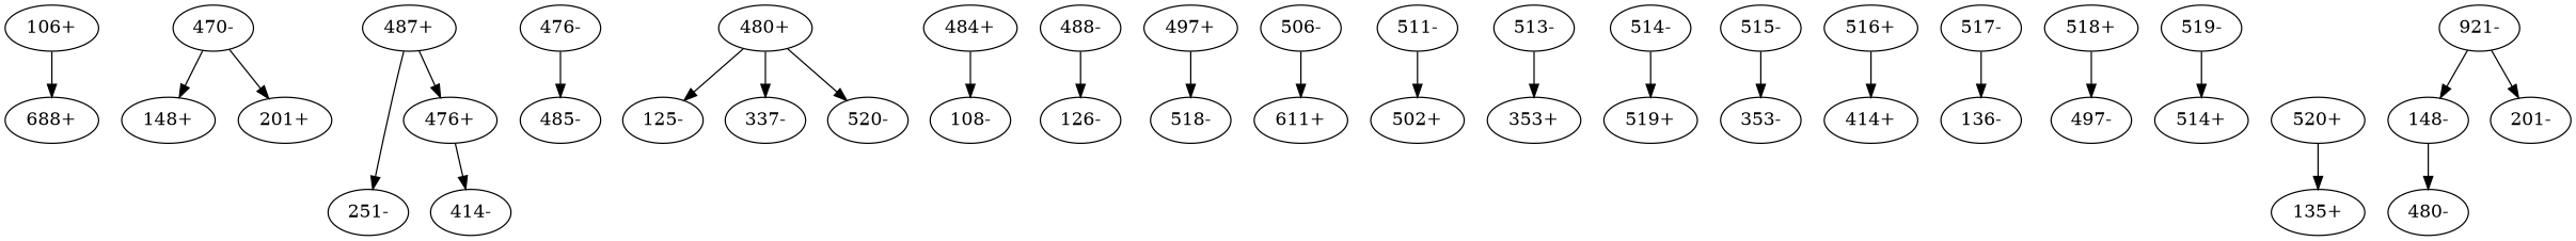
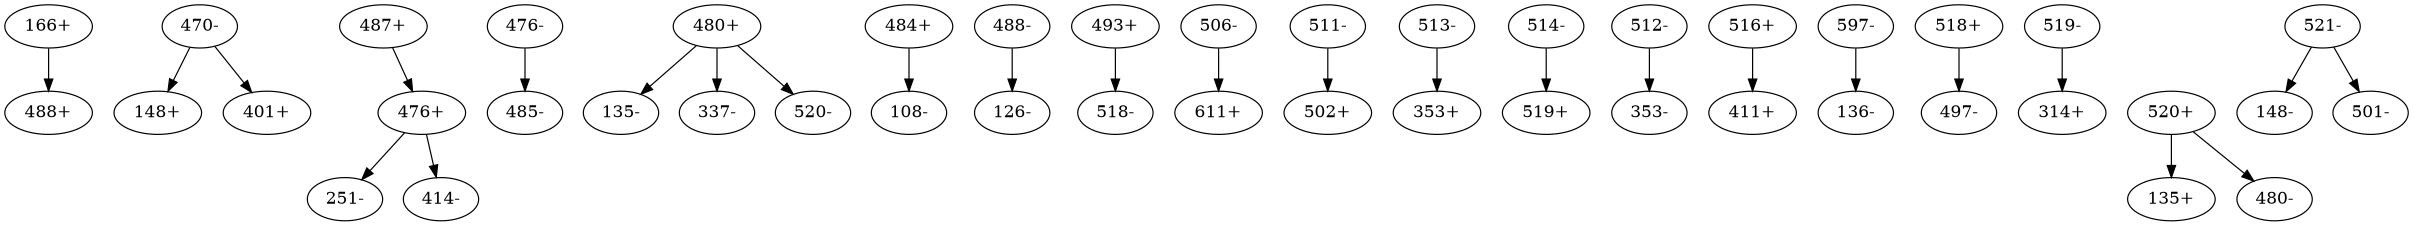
  digraph {
    fontname="DejaVu Serif"
    k=32
    n=10
    s=200
    node [fontname="DejaVu Serif"]
    edge [d=14 e=2.8 fontname="DejaVu Serif" n=30]
-   "106+"
-   "488+" [label="688+"]
+   "106+" [label="166+"]
+   "488+"
    "470-"
    "148+"
-   "201+"
+   "201+" [label="401+"]
    "476+"
    "251-"
    "414-"
    n9 [label="485-"]
    "476-"
    "480+"
-   "135-" [label="125-"]
+   "135-"
    "337-"
    "520-"
    "484+"
    "108-"
    "487+"
    n18 [label="126-"]
    "488-"
-   "497+"
+   "497+" [label="493+"]
    "518-"
    n22 [label="611+"]
    "506-"
    n24 [label="502+"]
    "511-"
    "513-"
    "353+"
    "514-"
    "519+"
-   "515-"
+   "515-" [label="512-"]
    "353-"
    "516+"
-   "411+" [label="414+"]
-   "517-"
+   "411+"
+   "517-" [label="597-"]
    "136-"
    "518+"
    "497-"
    "519-"
-   "514+"
+   "514+" [label="314+"]
    "520+"
    "135+"
    "480-"
-   "521-" [label="921-"]
+   "521-"
    "148-"
-   "201-"
+   "201-" [label="501-"]
    "106+" -> "488+" [e=3.7]
    "470-" -> "148+" [d=-35 e=2.7 n=60]
    "470-" -> "201+" [d=64 e=5.0 n=17]
-   "487+" -> "251-" [d=-32 e=4.8 n=18]
+   "476+" -> "251-" [d=-32 e=4.8 n=18]
    "476+" -> "414-" [d=19 e=3.4 n=36]
    "476-" -> n9 [d=-1 n=55]
    "480+" -> "135-" [d=-13 e=4.5 n=21]
    "480+" -> "337-" [d=-149 e=3.5 n=34]
    "480+" -> "520-" [d=-136 e=3.9 n=28]
    "484+" -> "108-" [d=-30 e=3.7]
    "487+" -> "476+" [d=-1 n=55]
    "488-" -> n18 [e=3.7]
    "497+" -> "518-" [d=15 e=4.5 n=21]
    "506-" -> n22 [d=-146 n=52]
    "511-" -> n24 [d=-146 n=52]
    "513-" -> "353+" [d=-20 e=6.5 n=10]
    "514-" -> "519+" [d=-63 e=2.2 n=85]
    "515-" -> "353-" [d=-26 e=4.4 n=22]
    "516+" -> "411+" [d=-17 e=2.4 n=75]
    "517-" -> "136-" [d=4 e=2.2 n=91]
    "518+" -> "497-" [d=15 e=4.5 n=21]
    "519-" -> "514+" [d=-63 e=2.2 n=85]
    "520+" -> "135+" [d=40 e=3.6 n=32]
-   "148-" -> "480-" [d=-136 e=3.9 n=28]
+   "520+" -> "480-" [d=-136 e=3.9 n=28]
    "521-" -> "148-" [d=19 e=4.4 n=22]
    "521-" -> "201-" [d=-32 e=3.5 n=34]
  }
